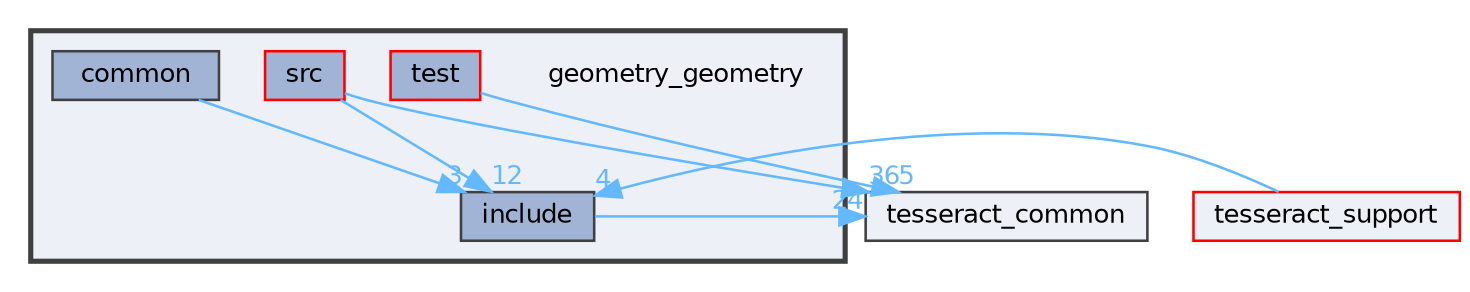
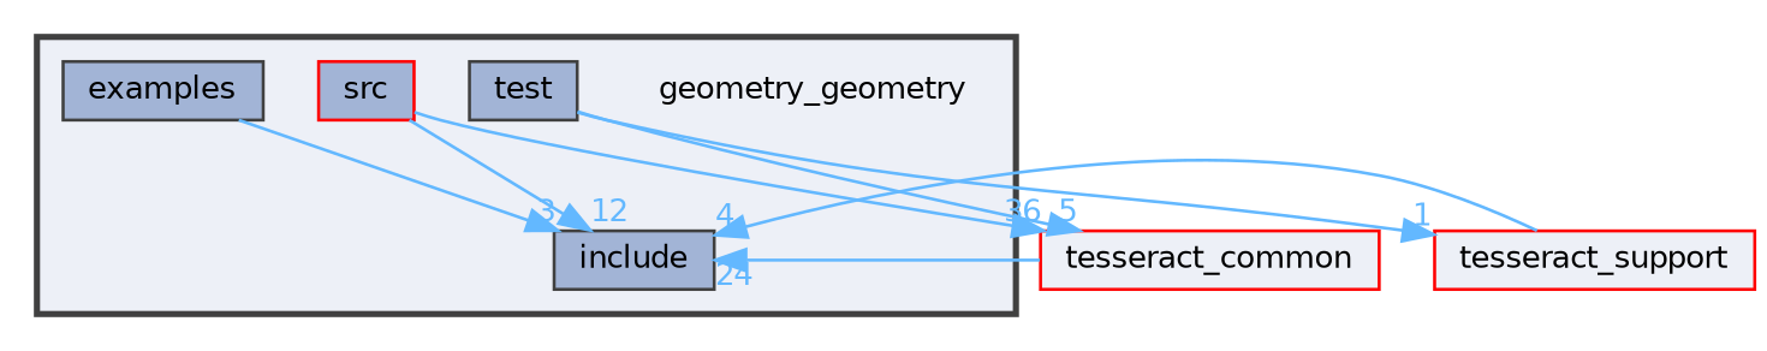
  digraph {
    compound=true
    node [fontname=Helvetica fontsize=10 shape=box color=grey25 fillcolor="#a2b4d6" style=filled]
    edge [color=steelblue1 fontcolor=steelblue1 fontname=Helvetica fontsize=10 labeldistance=1.5 labelfontname=Helvetica labelfontsize=10]
    n1 [height=0.2 label=geometry_geometry shape=plaintext width=0.4 color="" fillcolor="" style=""]
-   n2 [height=0.2 label=common width=0.4]
+   n2 [height=0.2 label=examples width=0.4]
    n3 [height=0.2 label=include width=0.4]
    n4 [color=red height=0.2 label=src width=0.4]
-   n5 [color=red height=0.2 label=test width=0.4]
-   n6 [fillcolor="#edf0f7" height=0.2 label=tesseract_common width=0.4]
+   n5 [height=0.2 label=test width=0.4]
+   n6 [color=red fillcolor="#edf0f7" height=0.2 label=tesseract_common width=0.4]
    n7 [color=red fillcolor="#edf0f7" height=0.2 label=tesseract_support width=0.4]
    subgraph cluster_1 {
      bgcolor="#edf0f7"
      fontname=Helvetica
      fontsize=10
      pencolor=grey25
      style="filled,bold"
      n1
      n2
      n3
      n4
      n5
    }
    n2 -> n3 [headlabel=3]
-   n3 -> n6 [headlabel=24]
+   n6 -> n3 [headlabel=24]
    n4 -> n3 [headlabel=12]
    n4 -> n6 [headlabel=36]
    n5 -> n6 [headlabel=5]
+   n5 -> n7 [headlabel=1]
    n7 -> n3 [headlabel=4]
  }
